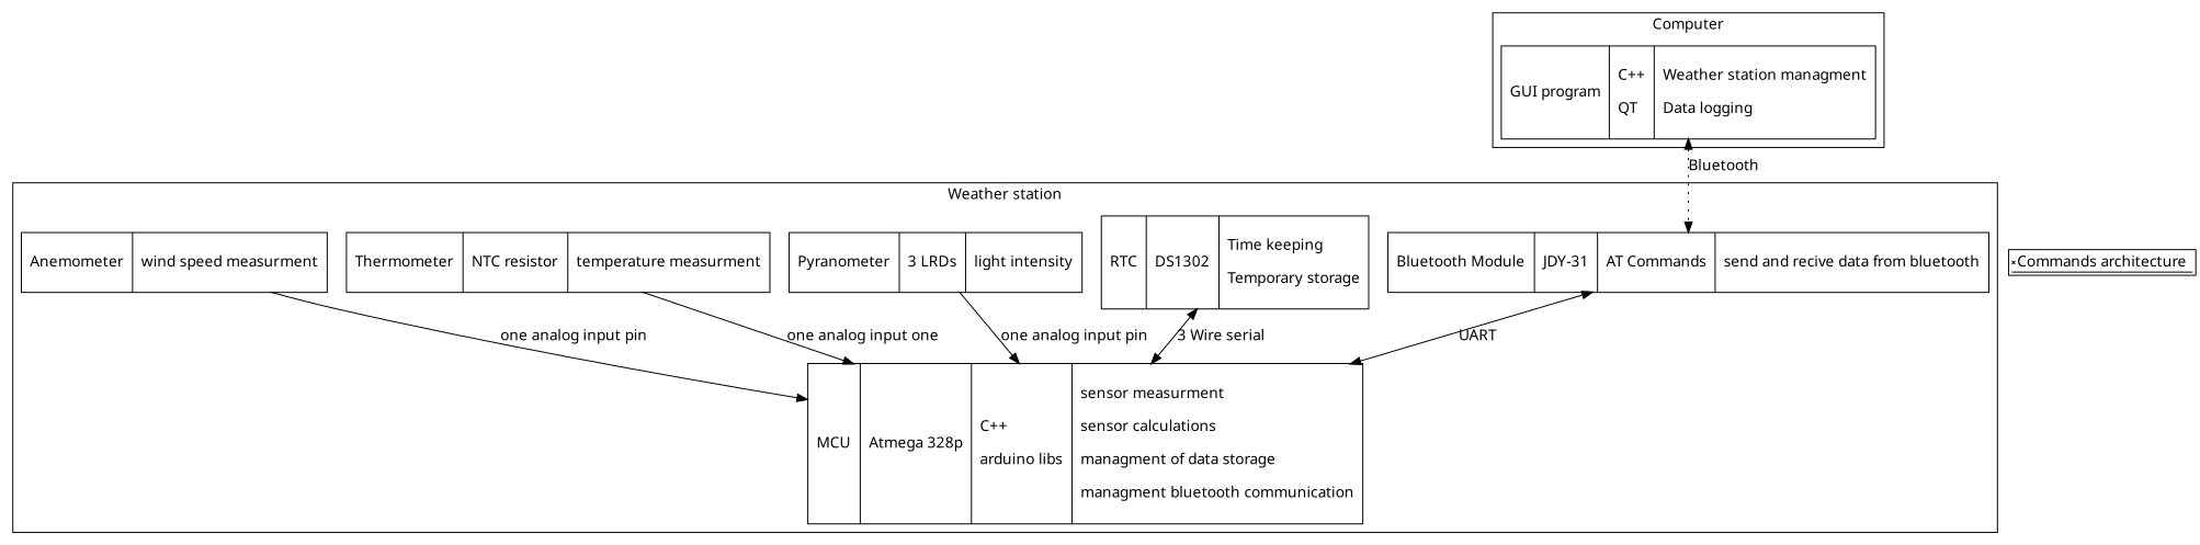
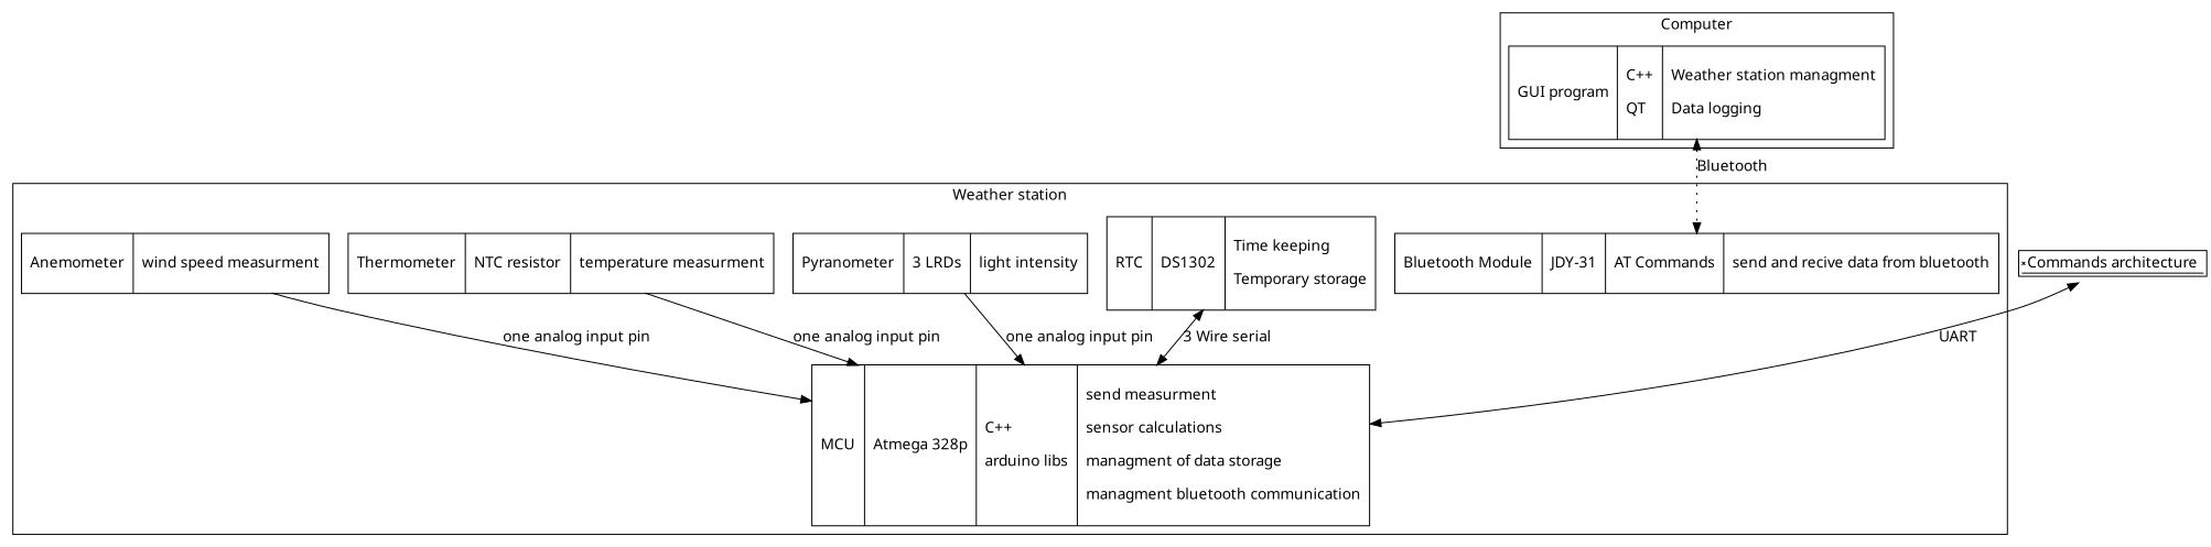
  digraph {
    fontname="Noto Sans"
    rankdir=TB
    node [fontname="Noto Sans" shape=record]
    edge [fontname="Noto Sans"]
-   n1 [label="\n			MCU\n\n			|\n			Atmega 328p\l\n			|\n			C++\l\n			arduino libs\l\n			|\n			sensor measurment\l\n			sensor calculations\l\n			managment of data storage\l\n			managment bluetooth communication\l\n		"]
+   n1 [label="\n			MCU\n\n			|\n			Atmega 328p\l\n			|\n			C++\l\n			arduino libs\l\n			|\n			send measurment\l\n			sensor calculations\l\n			managment of data storage\l\n			managment bluetooth communication\l\n		"]
    n2 [label="\n			Bluetooth Module\n\n			|\n			JDY-31\l\n			|\n			AT Commands\l\n			|\n			send and recive data from bluetooth\l\n		"]
    n3 [label="\n			RTC\n\n			|\n			DS1302\l\n			|\n			Time keeping\l\n			Temporary storage\l\n		"]
    n4 [label="\n			Pyranometer\n\n			|\n			3 LRDs\l\n			|\n			light intensity\l\n		"]
    n5 [label="\n			Thermometer\n\n			|\n			NTC resistor\l\n			|\n			temperature measurment\l\n		"]
    n6 [label="\n			Anemometer\n\n			|\n			wind speed measurment\l\n		"]
    n7 [label="\n			GUI program\n\n			|\n			C++\l\n			QT\l\n			|\n			Weather station managment\l\n			Data logging\l\n		"]
    n8 [label="Commands architecture" shape=signature]
    subgraph cluster_1 {
      label="Weather station"
      n1
      n2
      n3
      n4
      n5
      n6
    }
    subgraph cluster_2 {
      label=Computer
      n7
    }
-   n2 -> n1 [dir=both label=UART]
+   n8 -> n1 [dir=both label=UART]
    n3 -> n1 [dir=both label="3 Wire serial"]
    n4 -> n1 [label="one analog input pin"]
-   n5 -> n1 [label="one analog input one"]
+   n5 -> n1 [label="one analog input pin"]
    n6 -> n1 [label="one analog input pin"]
    n7 -> n2 [dir=both label=Bluetooth style=dotted]
  }
